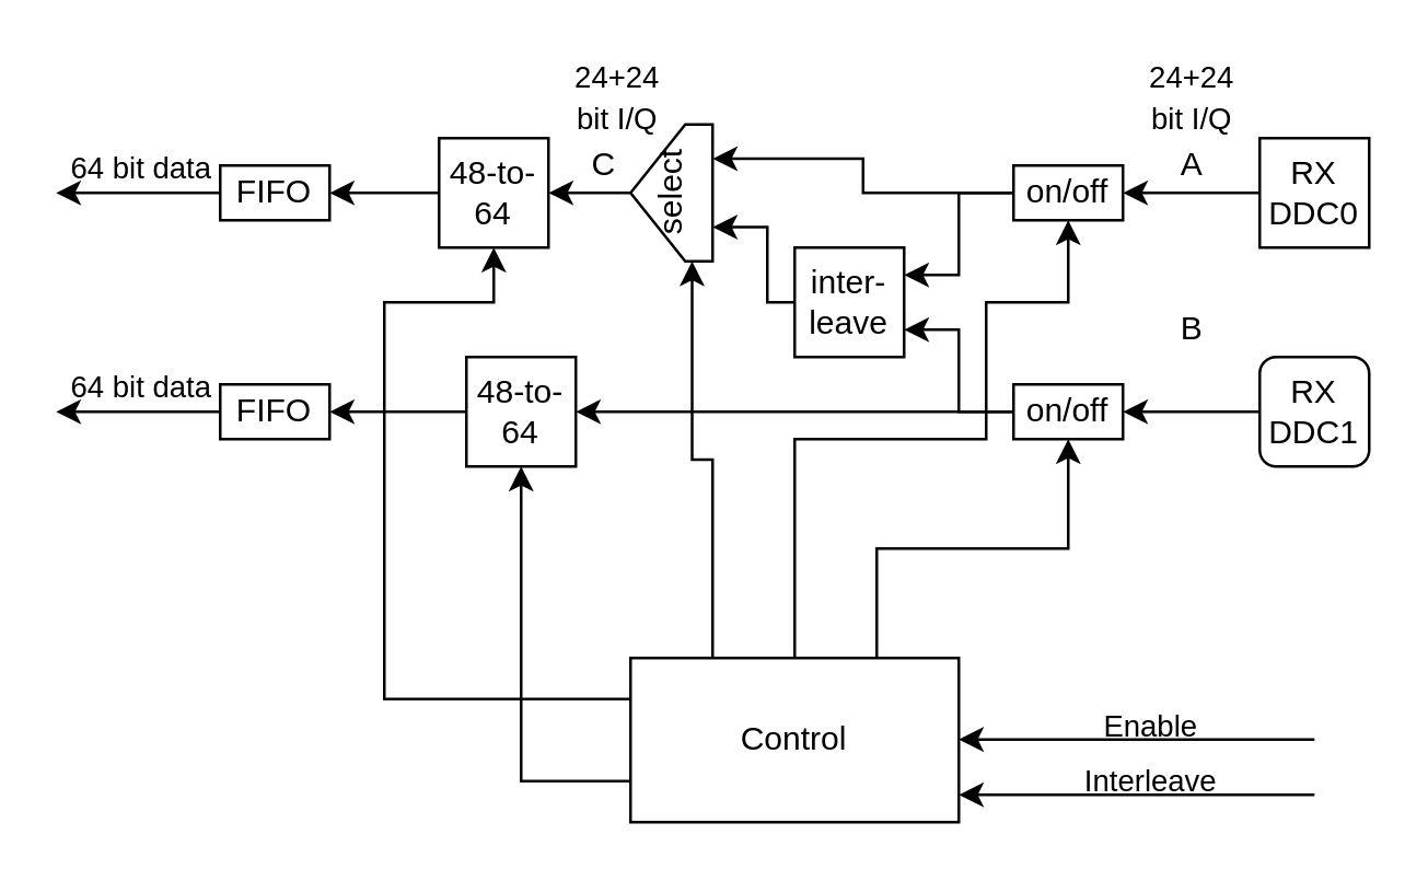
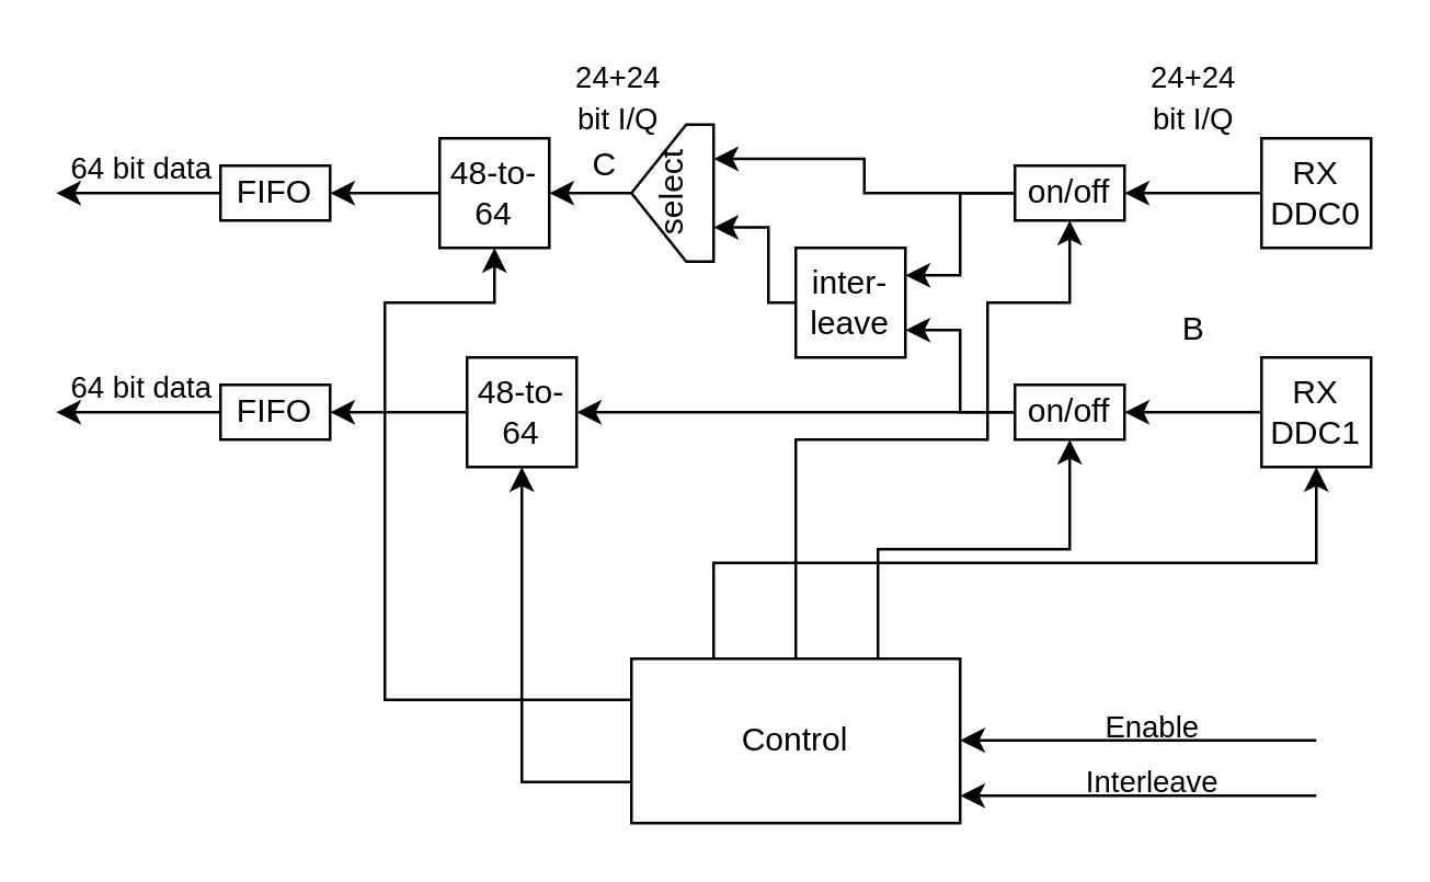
  <mxCell id="0" />
  <mxCell id="1" parent="0" />
  <mxCell id="2" value="" style="edgeStyle=orthogonalEdgeStyle;rounded=0;orthogonalLoop=1;jettySize=auto;html=1;entryX=0;entryY=0.5;entryDx=0;entryDy=0;endArrow=none;endFill=0;startArrow=classic;startFill=1;exitX=1;exitY=0.5;exitDx=0;exitDy=0;" parent="1" source="12" target="5" edge="1"><mxGeometry y="10" relative="1" as="geometry"><mxPoint as="offset" /><mxPoint x="370" y="70" as="sourcePoint" /></mxGeometry></mxCell>
  <mxCell id="3" value="64 bit data" style="edgeStyle=orthogonalEdgeStyle;rounded=0;orthogonalLoop=1;jettySize=auto;html=1;exitX=0;exitY=0.5;exitDx=0;exitDy=0;labelBackgroundColor=none;startArrow=none;startFill=0;endArrow=classic;endFill=1;" parent="1" source="4" edge="1"><mxGeometry y="-10" relative="1" as="geometry"><mxPoint x="20" y="70" as="targetPoint" /><mxPoint as="offset" /></mxGeometry></mxCell>
  <mxCell id="4" value="FIFO" style="rounded=0;whiteSpace=wrap;html=1;" parent="1" vertex="1"><mxGeometry x="80" y="60" width="40" height="20" as="geometry" /></mxCell>
  <mxCell id="5" value="RX DDC0" style="rounded=0;whiteSpace=wrap;html=1;" parent="1" vertex="1"><mxGeometry x="460" y="50" width="40" height="40" as="geometry" /></mxCell>
  <mxCell id="6" value="" style="edgeStyle=orthogonalEdgeStyle;rounded=0;orthogonalLoop=1;jettySize=auto;html=1;entryX=0;entryY=0.5;entryDx=0;entryDy=0;endArrow=none;endFill=0;startArrow=classic;startFill=1;" parent="1" source="16" target="9" edge="1"><mxGeometry y="10" relative="1" as="geometry"><mxPoint as="offset" /><mxPoint x="370" y="150" as="sourcePoint" /></mxGeometry></mxCell>
  <mxCell id="7" value="64 bit data" style="edgeStyle=orthogonalEdgeStyle;rounded=0;orthogonalLoop=1;jettySize=auto;html=1;exitX=0;exitY=0.5;exitDx=0;exitDy=0;labelBackgroundColor=none;startArrow=none;startFill=0;endArrow=classic;endFill=1;" parent="1" source="8" edge="1"><mxGeometry y="-10" relative="1" as="geometry"><mxPoint x="20" y="150" as="targetPoint" /><mxPoint as="offset" /></mxGeometry></mxCell>
  <mxCell id="8" value="FIFO" style="rounded=0;whiteSpace=wrap;html=1;" parent="1" vertex="1"><mxGeometry x="80" y="140" width="40" height="20" as="geometry" /></mxCell>
- <mxCell id="9" value="RX DDC1" style="whiteSpace=wrap;html=1;rounded=1;" parent="1" vertex="1"><mxGeometry x="460" y="130" width="40" height="40" as="geometry" /></mxCell>
+ <mxCell id="9" value="RX DDC1" style="rounded=0;whiteSpace=wrap;html=1;" parent="1" vertex="1"><mxGeometry x="460" y="130" width="40" height="40" as="geometry" /></mxCell>
  <mxCell id="10" style="edgeStyle=orthogonalEdgeStyle;rounded=0;orthogonalLoop=1;jettySize=auto;html=1;exitX=0;exitY=0.5;exitDx=0;exitDy=0;entryX=0.75;entryY=1;entryDx=0;entryDy=0;labelBackgroundColor=none;startArrow=none;startFill=0;endArrow=classic;endFill=1;" parent="1" source="12" target="21" edge="1"><mxGeometry relative="1" as="geometry" /></mxCell>
  <mxCell id="11" style="edgeStyle=orthogonalEdgeStyle;rounded=0;orthogonalLoop=1;jettySize=auto;html=1;exitX=0;exitY=0.5;exitDx=0;exitDy=0;entryX=1;entryY=0.25;entryDx=0;entryDy=0;labelBackgroundColor=none;startArrow=none;startFill=0;endArrow=classic;endFill=1;" parent="1" source="12" target="19" edge="1"><mxGeometry relative="1" as="geometry" /></mxCell>
  <mxCell id="12" value="on/off" style="rounded=0;whiteSpace=wrap;html=1;" parent="1" vertex="1"><mxGeometry x="370" y="60" width="40" height="20" as="geometry" /></mxCell>
  <mxCell id="13" value="&lt;span style=&quot;font-size: 11px ; background-color: rgb(255 , 255 , 255)&quot;&gt;24+24&lt;br&gt;bit I/Q&lt;/span&gt;" style="text;html=1;resizable=0;autosize=1;align=center;verticalAlign=middle;points=[];fillColor=none;strokeColor=none;rounded=0;" parent="1" vertex="1"><mxGeometry x="410" y="20" width="50" height="30" as="geometry" /></mxCell>
  <mxCell id="14" style="edgeStyle=orthogonalEdgeStyle;rounded=0;orthogonalLoop=1;jettySize=auto;html=1;exitX=0;exitY=0.5;exitDx=0;exitDy=0;entryX=1;entryY=0.75;entryDx=0;entryDy=0;labelBackgroundColor=none;startArrow=none;startFill=0;endArrow=classic;endFill=1;" parent="1" source="16" target="19" edge="1"><mxGeometry relative="1" as="geometry" /></mxCell>
  <mxCell id="15" style="edgeStyle=orthogonalEdgeStyle;rounded=0;orthogonalLoop=1;jettySize=auto;html=1;exitX=0;exitY=0.5;exitDx=0;exitDy=0;entryX=1;entryY=0.5;entryDx=0;entryDy=0;labelBackgroundColor=none;startArrow=none;startFill=0;endArrow=classic;endFill=1;" parent="1" source="16" target="25" edge="1"><mxGeometry relative="1" as="geometry" /></mxCell>
  <mxCell id="16" value="on/off" style="rounded=0;whiteSpace=wrap;html=1;" parent="1" vertex="1"><mxGeometry x="370" y="140" width="40" height="20" as="geometry" /></mxCell>
  <mxCell id="17" value="" style="edgeStyle=orthogonalEdgeStyle;rounded=0;orthogonalLoop=1;jettySize=auto;html=1;entryX=0;entryY=0.5;entryDx=0;entryDy=0;endArrow=none;endFill=0;startArrow=classic;startFill=1;" parent="1" target="16" edge="1"><mxGeometry y="10" relative="1" as="geometry"><mxPoint as="offset" /><mxPoint x="370" y="150" as="sourcePoint" /><mxPoint x="460" y="150" as="targetPoint" /></mxGeometry></mxCell>
  <mxCell id="18" style="edgeStyle=orthogonalEdgeStyle;rounded=0;orthogonalLoop=1;jettySize=auto;html=1;exitX=0;exitY=0.5;exitDx=0;exitDy=0;entryX=0.25;entryY=1;entryDx=0;entryDy=0;labelBackgroundColor=none;startArrow=none;startFill=0;endArrow=classic;endFill=1;" parent="1" source="19" target="21" edge="1"><mxGeometry relative="1" as="geometry"><Array as="points"><mxPoint x="280" y="110" /><mxPoint x="280" y="83" /></Array></mxGeometry></mxCell>
  <mxCell id="19" value="inter-leave" style="rounded=0;whiteSpace=wrap;html=1;" parent="1" vertex="1"><mxGeometry x="290" y="90" width="40" height="40" as="geometry" /></mxCell>
  <mxCell id="20" style="edgeStyle=orthogonalEdgeStyle;rounded=0;orthogonalLoop=1;jettySize=auto;html=1;exitX=0.5;exitY=0;exitDx=0;exitDy=0;entryX=1;entryY=0.5;entryDx=0;entryDy=0;labelBackgroundColor=none;startArrow=none;startFill=0;endArrow=classic;endFill=1;" parent="1" source="21" target="23" edge="1"><mxGeometry relative="1" as="geometry" /></mxCell>
  <mxCell id="21" value="select" style="shape=loopLimit;whiteSpace=wrap;html=1;size=30;rotation=-90;" parent="1" vertex="1"><mxGeometry x="220" y="55" width="50" height="30" as="geometry" /></mxCell>
  <mxCell id="22" style="edgeStyle=orthogonalEdgeStyle;rounded=0;orthogonalLoop=1;jettySize=auto;html=1;exitX=0;exitY=0.5;exitDx=0;exitDy=0;entryX=1;entryY=0.5;entryDx=0;entryDy=0;labelBackgroundColor=none;startArrow=none;startFill=0;endArrow=classic;endFill=1;" parent="1" source="23" target="4" edge="1"><mxGeometry relative="1" as="geometry" /></mxCell>
  <mxCell id="23" value="48-to-64" style="rounded=0;whiteSpace=wrap;html=1;" parent="1" vertex="1"><mxGeometry x="160" y="50" width="40" height="40" as="geometry" /></mxCell>
  <mxCell id="24" style="edgeStyle=orthogonalEdgeStyle;rounded=0;orthogonalLoop=1;jettySize=auto;html=1;exitX=0;exitY=0.5;exitDx=0;exitDy=0;entryX=1;entryY=0.5;entryDx=0;entryDy=0;labelBackgroundColor=none;startArrow=none;startFill=0;endArrow=classic;endFill=1;" parent="1" source="25" target="8" edge="1"><mxGeometry relative="1" as="geometry" /></mxCell>
  <mxCell id="25" value="48-to-64" style="rounded=0;whiteSpace=wrap;html=1;" parent="1" vertex="1"><mxGeometry x="170" y="130" width="40" height="40" as="geometry" /></mxCell>
  <mxCell id="26" style="edgeStyle=orthogonalEdgeStyle;rounded=0;orthogonalLoop=1;jettySize=auto;html=1;exitX=0;exitY=0.25;exitDx=0;exitDy=0;entryX=0.5;entryY=1;entryDx=0;entryDy=0;labelBackgroundColor=none;startArrow=none;startFill=0;endArrow=classic;endFill=1;" parent="1" source="31" target="23" edge="1"><mxGeometry relative="1" as="geometry"><Array as="points"><mxPoint x="140" y="255" /><mxPoint x="140" y="110" /><mxPoint x="180" y="110" /></Array></mxGeometry></mxCell>
  <mxCell id="27" style="edgeStyle=orthogonalEdgeStyle;rounded=0;orthogonalLoop=1;jettySize=auto;html=1;exitX=0;exitY=0.75;exitDx=0;exitDy=0;entryX=0.5;entryY=1;entryDx=0;entryDy=0;labelBackgroundColor=none;startArrow=none;startFill=0;endArrow=classic;endFill=1;" parent="1" source="31" target="25" edge="1"><mxGeometry relative="1" as="geometry" /></mxCell>
- <mxCell id="28" style="edgeStyle=orthogonalEdgeStyle;rounded=0;orthogonalLoop=1;jettySize=auto;html=1;exitX=0.25;exitY=0;exitDx=0;exitDy=0;entryX=0;entryY=0.75;entryDx=0;entryDy=0;labelBackgroundColor=none;startArrow=none;startFill=0;endArrow=classic;endFill=1;" parent="1" source="31" target="21" edge="1"><mxGeometry relative="1" as="geometry" /></mxCell>
+ <mxCell id="28" style="edgeStyle=orthogonalEdgeStyle;rounded=0;orthogonalLoop=1;jettySize=auto;html=1;exitX=0.25;exitY=0;exitDx=0;exitDy=0;labelBackgroundColor=none;startArrow=none;startFill=0;endArrow=classic;endFill=1;" parent="1" source="31" target="9" edge="1"><mxGeometry relative="1" as="geometry" /></mxCell>
  <mxCell id="29" style="edgeStyle=orthogonalEdgeStyle;rounded=0;orthogonalLoop=1;jettySize=auto;html=1;exitX=0.75;exitY=0;exitDx=0;exitDy=0;entryX=0.5;entryY=1;entryDx=0;entryDy=0;" parent="1" source="31" target="16" edge="1"><mxGeometry relative="1" as="geometry" /></mxCell>
  <mxCell id="30" style="edgeStyle=orthogonalEdgeStyle;rounded=0;orthogonalLoop=1;jettySize=auto;html=1;exitX=0.5;exitY=0;exitDx=0;exitDy=0;entryX=0.5;entryY=1;entryDx=0;entryDy=0;" parent="1" source="31" target="12" edge="1"><mxGeometry relative="1" as="geometry"><Array as="points"><mxPoint x="290" y="160" /><mxPoint x="360" y="160" /><mxPoint x="360" y="110" /><mxPoint x="390" y="110" /></Array></mxGeometry></mxCell>
  <mxCell id="31" value="Control" style="rounded=0;whiteSpace=wrap;html=1;" parent="1" vertex="1"><mxGeometry x="230" y="240" width="120" height="60" as="geometry" /></mxCell>
  <mxCell id="32" value="Enable" style="edgeStyle=orthogonalEdgeStyle;rounded=0;orthogonalLoop=1;jettySize=auto;html=1;exitX=1;exitY=0.25;exitDx=0;exitDy=0;endArrow=none;endFill=0;startArrow=classic;startFill=1;labelBackgroundColor=none;" parent="1" edge="1"><mxGeometry x="0.077" y="5" relative="1" as="geometry"><mxPoint x="480" y="269.75" as="targetPoint" /><mxPoint x="350" y="269.75" as="sourcePoint" /><mxPoint as="offset" /></mxGeometry></mxCell>
  <mxCell id="33" value="Interleave" style="edgeStyle=orthogonalEdgeStyle;rounded=0;orthogonalLoop=1;jettySize=auto;html=1;exitX=1;exitY=0.25;exitDx=0;exitDy=0;endArrow=none;endFill=0;startArrow=classic;startFill=1;labelBackgroundColor=none;" parent="1" edge="1"><mxGeometry x="0.077" y="5" relative="1" as="geometry"><mxPoint x="480" y="290" as="targetPoint" /><mxPoint x="350" y="290" as="sourcePoint" /><mxPoint as="offset" /></mxGeometry></mxCell>
  <mxCell id="34" value="&lt;span style=&quot;font-size: 11px ; background-color: rgb(255 , 255 , 255)&quot;&gt;24+24&lt;br&gt;bit I/Q&lt;/span&gt;" style="text;html=1;resizable=0;autosize=1;align=center;verticalAlign=middle;points=[];fillColor=none;strokeColor=none;rounded=0;" parent="1" vertex="1"><mxGeometry x="200" y="20" width="50" height="30" as="geometry" /></mxCell>
- <mxCell id="35" value="A" style="text;html=1;resizable=0;autosize=1;align=center;verticalAlign=middle;points=[];fillColor=none;strokeColor=none;rounded=0;" parent="1" vertex="1"><mxGeometry x="425" y="50" width="20" height="20" as="geometry" /></mxCell>
  <mxCell id="36" value="B" style="text;html=1;resizable=0;autosize=1;align=center;verticalAlign=middle;points=[];fillColor=none;strokeColor=none;rounded=0;" parent="1" vertex="1"><mxGeometry x="425" y="110" width="20" height="20" as="geometry" /></mxCell>
  <mxCell id="37" value="C" style="text;html=1;resizable=0;autosize=1;align=center;verticalAlign=middle;points=[];fillColor=none;strokeColor=none;rounded=0;" parent="1" vertex="1"><mxGeometry x="210" y="50" width="20" height="20" as="geometry" /></mxCell>
